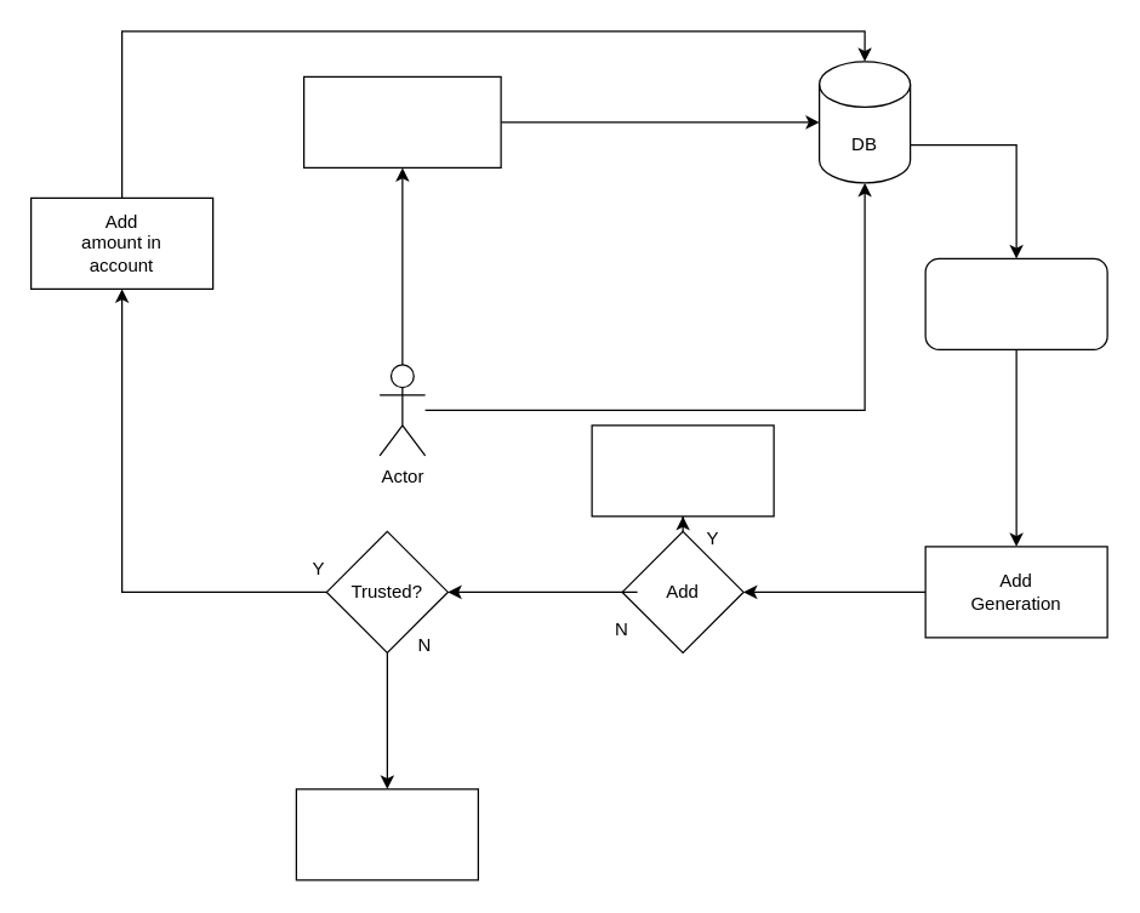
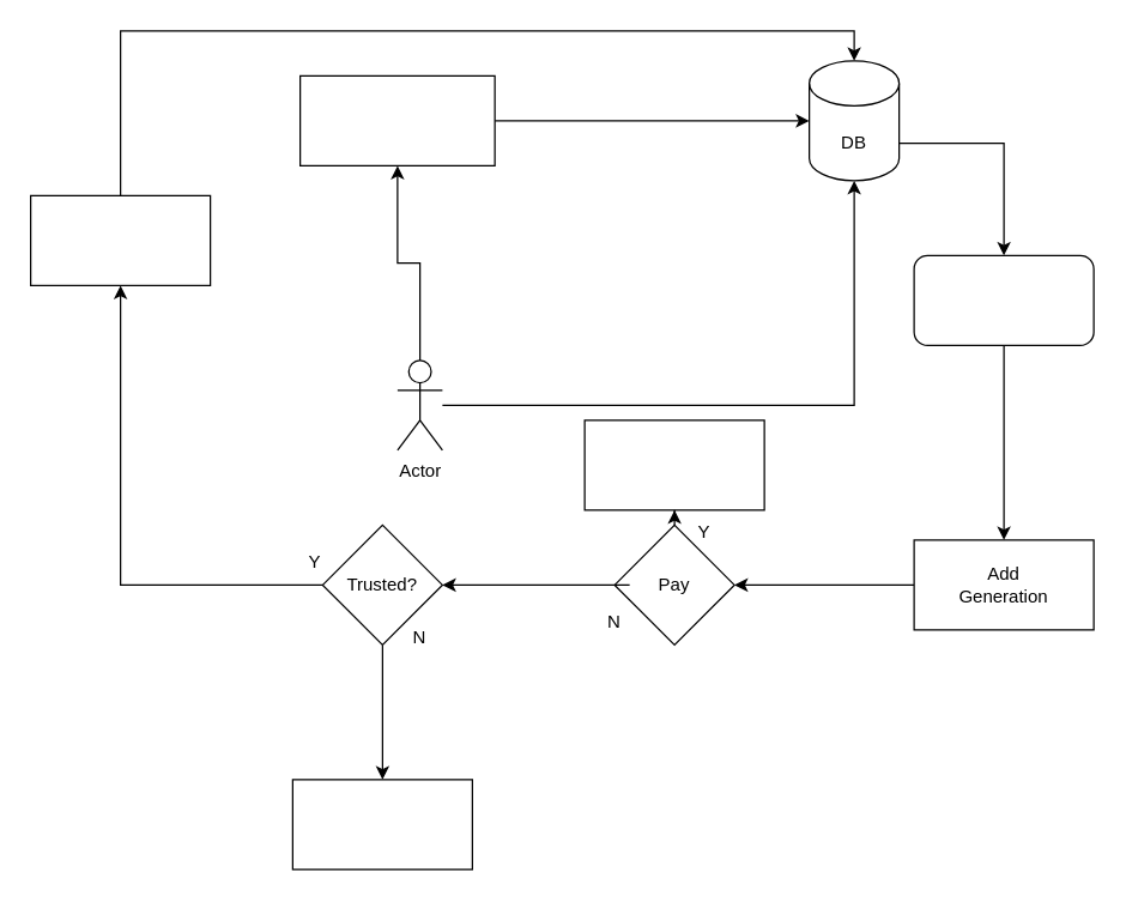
  <mxCell id="0" />
  <mxCell id="1" parent="0" />
  <mxCell id="2" style="edgeStyle=orthogonalEdgeStyle;rounded=0;orthogonalLoop=1;jettySize=auto;html=1;entryX=0;entryY=0.5;entryDx=0;entryDy=0;entryPerimeter=0;" edge="1" parent="1" source="3" target="4"><mxGeometry relative="1" as="geometry" /></mxCell>
  <mxCell id="3" value="" style="rounded=0;whiteSpace=wrap;html=1;" vertex="1" parent="1"><mxGeometry x="200" y="50" width="130" height="60" as="geometry" /></mxCell>
  <mxCell id="4" value="" style="shape=cylinder3;whiteSpace=wrap;html=1;boundedLbl=1;backgroundOutline=1;size=15;" vertex="1" parent="1"><mxGeometry x="540" y="40" width="60" height="80" as="geometry" /></mxCell>
  <mxCell id="5" style="edgeStyle=orthogonalEdgeStyle;rounded=0;orthogonalLoop=1;jettySize=auto;html=1;entryX=0.5;entryY=0;entryDx=0;entryDy=0;" edge="1" parent="1" source="6" target="11"><mxGeometry relative="1" as="geometry" /></mxCell>
  <mxCell id="6" value="DB" style="text;html=1;strokeColor=none;fillColor=none;align=center;verticalAlign=middle;whiteSpace=wrap;rounded=0;" vertex="1" parent="1"><mxGeometry x="540" y="80" width="60" height="30" as="geometry" /></mxCell>
  <mxCell id="7" style="edgeStyle=orthogonalEdgeStyle;rounded=0;orthogonalLoop=1;jettySize=auto;html=1;entryX=0.5;entryY=1;entryDx=0;entryDy=0;" edge="1" parent="1" source="9" target="3"><mxGeometry relative="1" as="geometry" /></mxCell>
  <mxCell id="8" style="edgeStyle=orthogonalEdgeStyle;rounded=0;orthogonalLoop=1;jettySize=auto;html=1;entryX=0.5;entryY=1;entryDx=0;entryDy=0;entryPerimeter=0;" edge="1" parent="1" source="9" target="4"><mxGeometry relative="1" as="geometry" /></mxCell>
- <mxCell id="9" value="Actor" style="shape=umlActor;verticalLabelPosition=bottom;verticalAlign=top;html=1;outlineConnect=0;" vertex="1" parent="1"><mxGeometry x="250" y="240" width="30" height="60" as="geometry" /></mxCell>
+ <mxCell id="9" value="Actor" style="shape=umlActor;verticalLabelPosition=bottom;verticalAlign=top;html=1;outlineConnect=0;" vertex="1" parent="1"><mxGeometry x="265" y="240" width="30" height="60" as="geometry" /></mxCell>
  <mxCell id="10" style="edgeStyle=orthogonalEdgeStyle;rounded=0;orthogonalLoop=1;jettySize=auto;html=1;entryX=0.5;entryY=0;entryDx=0;entryDy=0;" edge="1" parent="1" source="11" target="13"><mxGeometry relative="1" as="geometry" /></mxCell>
  <mxCell id="11" value="" style="rounded=1;whiteSpace=wrap;html=1;" vertex="1" parent="1"><mxGeometry x="610" y="170" width="120" height="60" as="geometry" /></mxCell>
  <mxCell id="12" style="edgeStyle=orthogonalEdgeStyle;rounded=0;orthogonalLoop=1;jettySize=auto;html=1;entryX=1;entryY=0.5;entryDx=0;entryDy=0;" edge="1" parent="1" source="13" target="16"><mxGeometry relative="1" as="geometry" /></mxCell>
  <mxCell id="13" value="" style="rounded=0;whiteSpace=wrap;html=1;" vertex="1" parent="1"><mxGeometry x="610" y="360" width="120" height="60" as="geometry" /></mxCell>
  <mxCell id="14" value="Add Generation" style="text;html=1;strokeColor=none;fillColor=none;align=center;verticalAlign=middle;whiteSpace=wrap;rounded=0;" vertex="1" parent="1"><mxGeometry x="640" y="375" width="60" height="30" as="geometry" /></mxCell>
  <mxCell id="15" style="edgeStyle=orthogonalEdgeStyle;rounded=0;orthogonalLoop=1;jettySize=auto;html=1;entryX=0.5;entryY=1;entryDx=0;entryDy=0;" edge="1" parent="1" source="16" target="21"><mxGeometry relative="1" as="geometry" /></mxCell>
  <mxCell id="16" value="" style="rhombus;whiteSpace=wrap;html=1;" vertex="1" parent="1"><mxGeometry x="410" y="350" width="80" height="80" as="geometry" /></mxCell>
  <mxCell id="17" style="edgeStyle=orthogonalEdgeStyle;rounded=0;orthogonalLoop=1;jettySize=auto;html=1;entryX=1;entryY=0.5;entryDx=0;entryDy=0;" edge="1" parent="1" source="18" target="27"><mxGeometry relative="1" as="geometry" /></mxCell>
- <mxCell id="18" value="Add" style="text;html=1;strokeColor=none;fillColor=none;align=center;verticalAlign=middle;whiteSpace=wrap;rounded=0;" vertex="1" parent="1"><mxGeometry x="420" y="375" width="60" height="30" as="geometry" /></mxCell>
+ <mxCell id="18" value="Pay" style="text;html=1;strokeColor=none;fillColor=none;align=center;verticalAlign=middle;whiteSpace=wrap;rounded=0;" vertex="1" parent="1"><mxGeometry x="420" y="375" width="60" height="30" as="geometry" /></mxCell>
  <mxCell id="19" value="Y" style="text;html=1;strokeColor=none;fillColor=none;align=center;verticalAlign=middle;whiteSpace=wrap;rounded=0;" vertex="1" parent="1"><mxGeometry x="440" y="340" width="60" height="30" as="geometry" /></mxCell>
  <mxCell id="20" value="N" style="text;html=1;strokeColor=none;fillColor=none;align=center;verticalAlign=middle;whiteSpace=wrap;rounded=0;" vertex="1" parent="1"><mxGeometry x="380" y="400" width="60" height="30" as="geometry" /></mxCell>
  <mxCell id="21" value="" style="rounded=0;whiteSpace=wrap;html=1;" vertex="1" parent="1"><mxGeometry x="390" y="280" width="120" height="60" as="geometry" /></mxCell>
  <mxCell id="22" style="edgeStyle=orthogonalEdgeStyle;rounded=0;orthogonalLoop=1;jettySize=auto;html=1;entryX=0.5;entryY=0;entryDx=0;entryDy=0;entryPerimeter=0;" edge="1" parent="1" source="23" target="4"><mxGeometry relative="1" as="geometry"><Array as="points"><mxPoint x="80" y="20" /><mxPoint x="570" y="20" /></Array></mxGeometry></mxCell>
  <mxCell id="23" value="" style="rounded=0;whiteSpace=wrap;html=1;" vertex="1" parent="1"><mxGeometry x="20" y="130" width="120" height="60" as="geometry" /></mxCell>
- <mxCell id="24" value="Add amount in account" style="text;html=1;strokeColor=none;fillColor=none;align=center;verticalAlign=middle;whiteSpace=wrap;rounded=0;" vertex="1" parent="1"><mxGeometry x="50" y="145" width="60" height="30" as="geometry" /></mxCell>
  <mxCell id="25" style="edgeStyle=orthogonalEdgeStyle;rounded=0;orthogonalLoop=1;jettySize=auto;html=1;entryX=0.5;entryY=1;entryDx=0;entryDy=0;" edge="1" parent="1" source="27" target="23"><mxGeometry relative="1" as="geometry" /></mxCell>
  <mxCell id="26" style="edgeStyle=orthogonalEdgeStyle;rounded=0;orthogonalLoop=1;jettySize=auto;html=1;entryX=0.5;entryY=0;entryDx=0;entryDy=0;" edge="1" parent="1" source="27" target="31"><mxGeometry relative="1" as="geometry" /></mxCell>
  <mxCell id="27" value="" style="rhombus;whiteSpace=wrap;html=1;" vertex="1" parent="1"><mxGeometry x="215" y="350" width="80" height="80" as="geometry" /></mxCell>
  <mxCell id="28" value="Trusted?" style="text;html=1;strokeColor=none;fillColor=none;align=center;verticalAlign=middle;whiteSpace=wrap;rounded=0;" vertex="1" parent="1"><mxGeometry x="225" y="375" width="60" height="30" as="geometry" /></mxCell>
  <mxCell id="29" value="Y" style="text;html=1;strokeColor=none;fillColor=none;align=center;verticalAlign=middle;whiteSpace=wrap;rounded=0;" vertex="1" parent="1"><mxGeometry x="180" y="360" width="60" height="30" as="geometry" /></mxCell>
  <mxCell id="30" value="N" style="text;html=1;strokeColor=none;fillColor=none;align=center;verticalAlign=middle;whiteSpace=wrap;rounded=0;" vertex="1" parent="1"><mxGeometry x="250" y="410" width="60" height="30" as="geometry" /></mxCell>
  <mxCell id="31" value="" style="rounded=0;whiteSpace=wrap;html=1;" vertex="1" parent="1"><mxGeometry x="195" y="520" width="120" height="60" as="geometry" /></mxCell>
